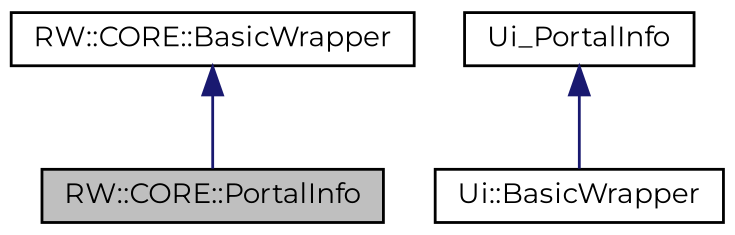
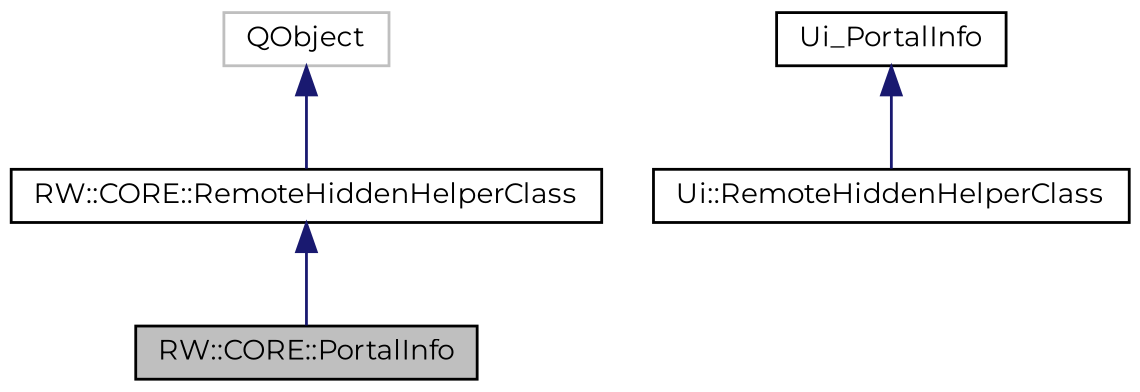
  digraph {
    fontname=Montserrat
    node [color=black fillcolor=white fontname=Montserrat fontsize=10 shape=record style=filled]
    edge [color=midnightblue dir=back fontname=Montserrat fontsize=10 labelfontname=Helvetica labelfontsize=10 style=solid]
    n1 [fillcolor=grey75 fontcolor=black height=0.2 label="RW::CORE::PortalInfo" width=0.4]
-   n2 [height=0.2 label="RW::CORE::BasicWrapper" width=0.4]
-   n4 [height=0.2 label="Ui::BasicWrapper" width=0.4]
+   n2 [height=0.2 label="RW::CORE::RemoteHiddenHelperClass" width=0.4]
+   n3 [color=grey75 height=0.2 label=QObject width=0.4]
+   n4 [height=0.2 label="Ui::RemoteHiddenHelperClass" width=0.4]
    n5 [height=0.2 label=Ui_PortalInfo width=0.4]
    n2 -> n1
+   n3 -> n2
    n5 -> n4
  }
